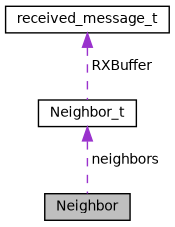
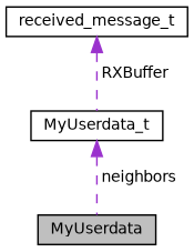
  digraph {
    node [color=black fillcolor=white fontname=Helvetica fontsize=10 shape=record style=filled]
    edge [color=darkorchid3 dir=back fontname=Helvetica fontsize=10 labelfontname=Helvetica labelfontsize=10 style=dashed]
-   n1 [fillcolor=grey75 fontcolor=black height=0.2 label=Neighbor width=0.4]
-   n2 [height=0.2 label=Neighbor_t width=0.4]
+   n1 [fillcolor=grey75 fontcolor=black height=0.2 label=MyUserdata width=0.4]
+   n2 [height=0.2 label=MyUserdata_t width=0.4]
    n3 [height=0.2 label=received_message_t width=0.4]
    n2 -> n1 [label=" neighbors"]
    n3 -> n2 [label=" RXBuffer"]
  }
